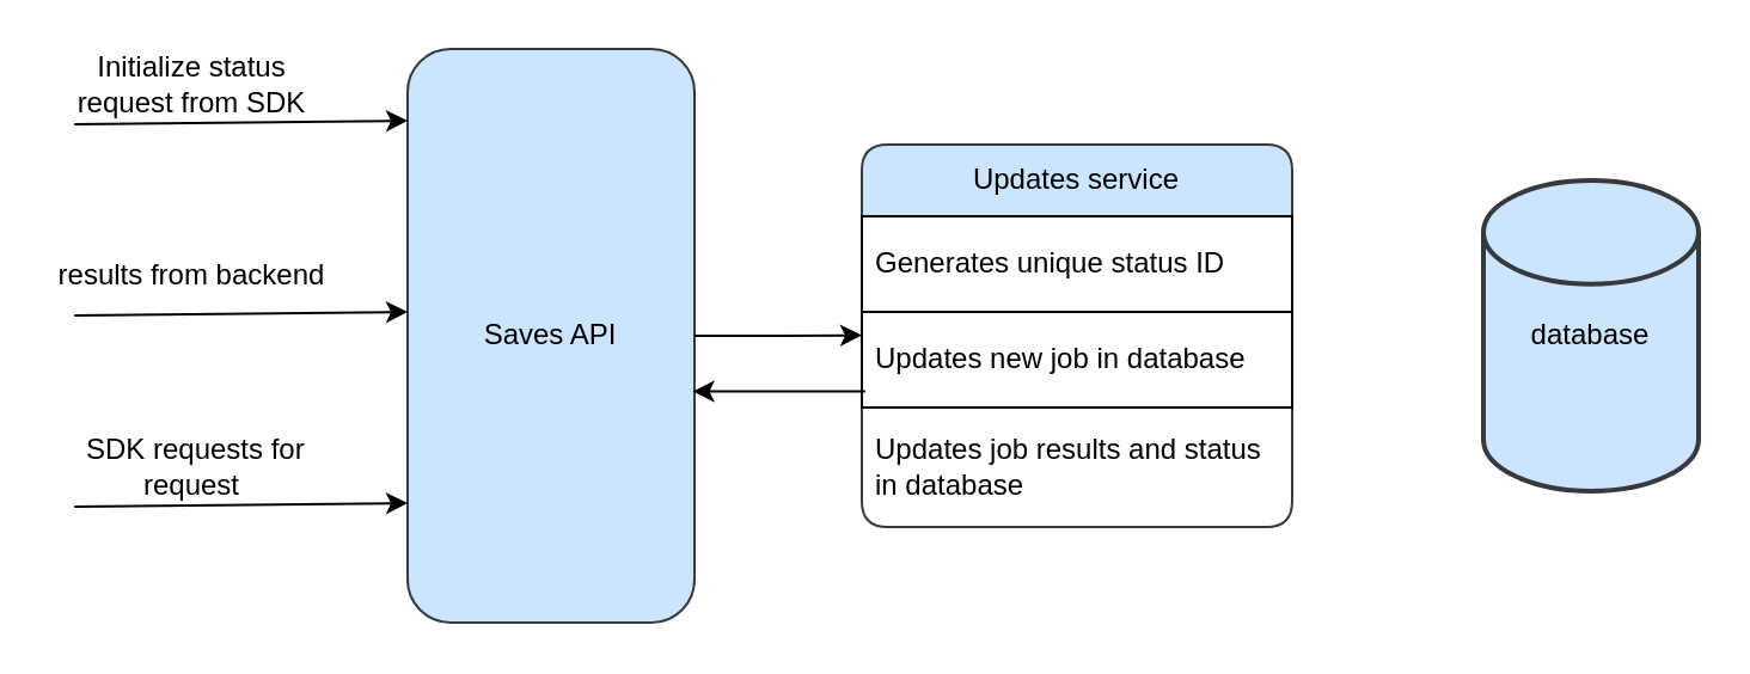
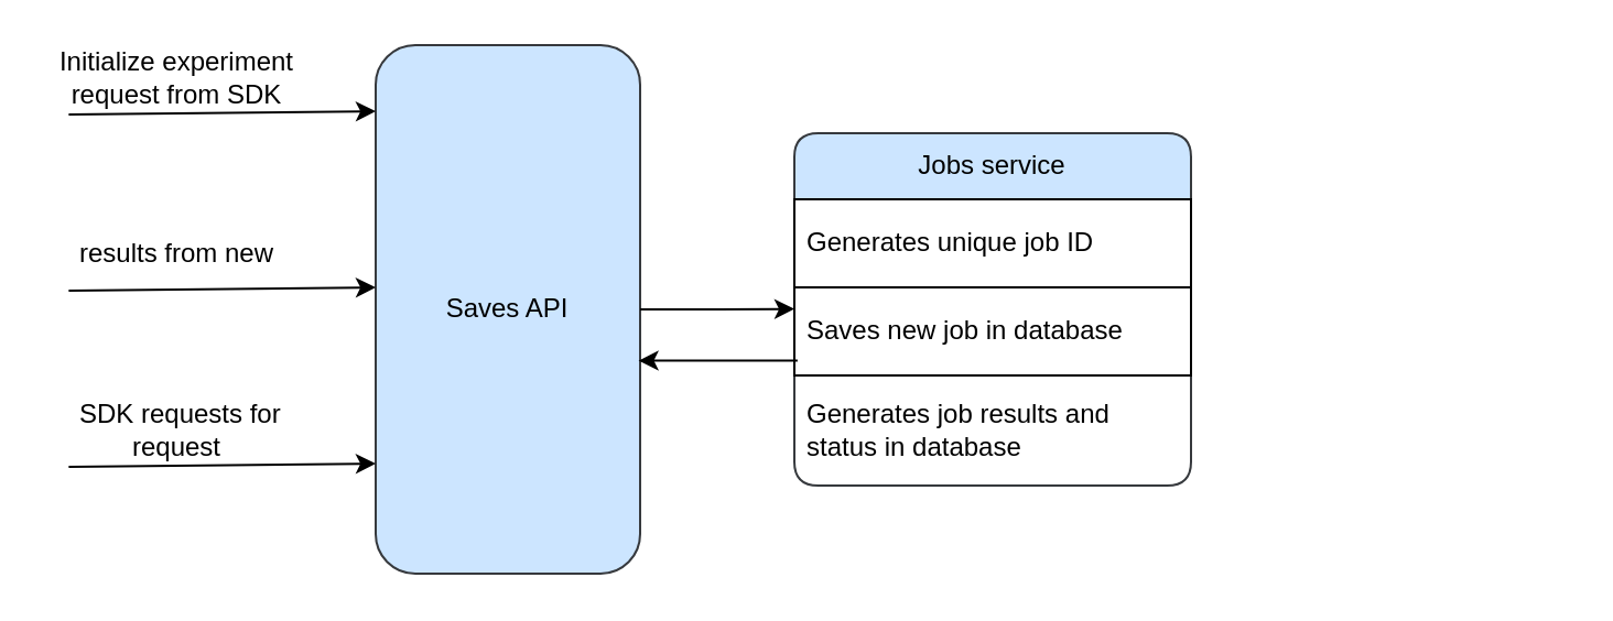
  <mxCell id="0" />
  <mxCell id="1" parent="0" />
  <mxCell id="2" value="Saves API" style="rounded=1;whiteSpace=wrap;html=1;fillColor=#cce5ff;strokeColor=#36393d;" vertex="1" parent="1"><mxGeometry x="170" y="20" width="120" height="240" as="geometry" /></mxCell>
- <mxCell id="3" value="database" style="strokeWidth=2;html=1;shape=mxgraph.flowchart.database;whiteSpace=wrap;fillColor=#cce5ff;strokeColor=#36393d;" vertex="1" parent="1"><mxGeometry x="620" y="75" width="90" height="130" as="geometry" /></mxCell>
- <mxCell id="4" value="Updates service" style="swimlane;fontStyle=0;childLayout=stackLayout;horizontal=1;startSize=30;horizontalStack=0;resizeParent=1;resizeParentMax=0;resizeLast=0;collapsible=1;marginBottom=0;whiteSpace=wrap;html=1;rounded=1;arcSize=12;fillColor=#cce5ff;strokeColor=#36393d;" vertex="1" parent="1"><mxGeometry x="360" y="60" width="180" height="160" as="geometry" /></mxCell>
- <mxCell id="5" value="Generates unique status ID" style="text;strokeColor=default;fillColor=none;align=left;verticalAlign=middle;spacingLeft=4;spacingRight=4;overflow=hidden;points=[[0,0.5],[1,0.5]];portConstraint=eastwest;rotatable=0;whiteSpace=wrap;html=1;" vertex="1" parent="4"><mxGeometry y="30" width="180" height="40" as="geometry" /></mxCell>
- <mxCell id="6" value="Updates new job in database" style="text;strokeColor=default;fillColor=none;align=left;verticalAlign=middle;spacingLeft=4;spacingRight=4;overflow=hidden;points=[[0,0.5],[1,0.5]];portConstraint=eastwest;rotatable=0;whiteSpace=wrap;html=1;" vertex="1" parent="4"><mxGeometry y="70" width="180" height="40" as="geometry" /></mxCell>
- <mxCell id="7" value="Updates job results and status in database" style="text;strokeColor=none;fillColor=none;align=left;verticalAlign=middle;spacingLeft=4;spacingRight=4;overflow=hidden;points=[[0,0.5],[1,0.5]];portConstraint=eastwest;rotatable=0;whiteSpace=wrap;html=1;" vertex="1" parent="4"><mxGeometry y="110" width="180" height="50" as="geometry" /></mxCell>
+ <mxCell id="4" value="Jobs service" style="swimlane;fontStyle=0;childLayout=stackLayout;horizontal=1;startSize=30;horizontalStack=0;resizeParent=1;resizeParentMax=0;resizeLast=0;collapsible=1;marginBottom=0;whiteSpace=wrap;html=1;rounded=1;arcSize=12;fillColor=#cce5ff;strokeColor=#36393d;" vertex="1" parent="1"><mxGeometry x="360" y="60" width="180" height="160" as="geometry" /></mxCell>
+ <mxCell id="5" value="Generates unique job ID" style="text;strokeColor=default;fillColor=none;align=left;verticalAlign=middle;spacingLeft=4;spacingRight=4;overflow=hidden;points=[[0,0.5],[1,0.5]];portConstraint=eastwest;rotatable=0;whiteSpace=wrap;html=1;" vertex="1" parent="4"><mxGeometry y="30" width="180" height="40" as="geometry" /></mxCell>
+ <mxCell id="6" value="Saves new job in database" style="text;strokeColor=default;fillColor=none;align=left;verticalAlign=middle;spacingLeft=4;spacingRight=4;overflow=hidden;points=[[0,0.5],[1,0.5]];portConstraint=eastwest;rotatable=0;whiteSpace=wrap;html=1;" vertex="1" parent="4"><mxGeometry y="70" width="180" height="40" as="geometry" /></mxCell>
+ <mxCell id="7" value="Generates job results and status in database" style="text;strokeColor=none;fillColor=none;align=left;verticalAlign=middle;spacingLeft=4;spacingRight=4;overflow=hidden;points=[[0,0.5],[1,0.5]];portConstraint=eastwest;rotatable=0;whiteSpace=wrap;html=1;" vertex="1" parent="4"><mxGeometry y="110" width="180" height="50" as="geometry" /></mxCell>
  <mxCell id="8" value="" style="group" vertex="1" connectable="0" parent="1"><mxGeometry x="20" y="20" width="150" height="30" as="geometry" /></mxCell>
  <mxCell id="9" value="" style="endArrow=classic;html=1;rounded=0;entryX=0;entryY=0.5;entryDx=0;entryDy=0;exitX=0.089;exitY=1.051;exitDx=0;exitDy=0;exitPerimeter=0;fillColor=#1ba1e2;strokeColor=#000000;strokeWidth=1;" edge="1" parent="8" source="10"><mxGeometry width="50" height="50" relative="1" as="geometry"><mxPoint x="60" y="30" as="sourcePoint" /><mxPoint x="150" y="30" as="targetPoint" /></mxGeometry></mxCell>
- <mxCell id="10" value="Initialize status request from SDK" style="text;html=1;align=center;verticalAlign=middle;whiteSpace=wrap;rounded=0;" vertex="1" parent="8"><mxGeometry width="120" height="30" as="geometry" /></mxCell>
+ <mxCell id="10" value="Initialize experiment request from SDK" style="text;html=1;align=center;verticalAlign=middle;whiteSpace=wrap;rounded=0;" vertex="1" parent="8"><mxGeometry width="120" height="30" as="geometry" /></mxCell>
  <mxCell id="11" value="" style="group" vertex="1" connectable="0" parent="1"><mxGeometry x="20" y="100" width="150" height="30" as="geometry" /></mxCell>
  <mxCell id="12" value="" style="endArrow=classic;html=1;rounded=0;entryX=0;entryY=0.5;entryDx=0;entryDy=0;exitX=0.089;exitY=1.051;exitDx=0;exitDy=0;exitPerimeter=0;fillColor=#1ba1e2;strokeColor=#000000;strokeWidth=1;" edge="1" parent="11" source="13"><mxGeometry width="50" height="50" relative="1" as="geometry"><mxPoint x="60" y="30" as="sourcePoint" /><mxPoint x="150" y="30" as="targetPoint" /></mxGeometry></mxCell>
- <mxCell id="13" value="results from backend" style="text;html=1;align=center;verticalAlign=middle;whiteSpace=wrap;rounded=0;" vertex="1" parent="11"><mxGeometry width="120" height="30" as="geometry" /></mxCell>
+ <mxCell id="13" value="results from new" style="text;html=1;align=center;verticalAlign=middle;whiteSpace=wrap;rounded=0;" vertex="1" parent="11"><mxGeometry width="120" height="30" as="geometry" /></mxCell>
  <mxCell id="14" value="" style="group" vertex="1" connectable="0" parent="1"><mxGeometry x="20" y="180" width="150" height="30" as="geometry" /></mxCell>
  <mxCell id="15" value="" style="endArrow=classic;html=1;rounded=0;entryX=0;entryY=0.5;entryDx=0;entryDy=0;exitX=0.089;exitY=1.051;exitDx=0;exitDy=0;exitPerimeter=0;fillColor=#1ba1e2;strokeColor=#000000;strokeWidth=1;" edge="1" parent="14" source="16"><mxGeometry width="50" height="50" relative="1" as="geometry"><mxPoint x="60" y="30" as="sourcePoint" /><mxPoint x="150" y="30" as="targetPoint" /></mxGeometry></mxCell>
  <mxCell id="16" value="&amp;nbsp;SDK requests for request" style="text;html=1;align=center;verticalAlign=middle;whiteSpace=wrap;rounded=0;" vertex="1" parent="14"><mxGeometry width="120" height="30" as="geometry" /></mxCell>
  <mxCell id="17" style="edgeStyle=orthogonalEdgeStyle;rounded=0;orthogonalLoop=1;jettySize=auto;html=1;entryX=0;entryY=0.245;entryDx=0;entryDy=0;entryPerimeter=0;" edge="1" parent="1" source="2" target="6"><mxGeometry relative="1" as="geometry" /></mxCell>
  <mxCell id="18" style="edgeStyle=orthogonalEdgeStyle;rounded=0;orthogonalLoop=1;jettySize=auto;html=1;entryX=0.994;entryY=0.597;entryDx=0;entryDy=0;entryPerimeter=0;exitX=0.008;exitY=0.831;exitDx=0;exitDy=0;exitPerimeter=0;" edge="1" parent="1" source="6" target="2"><mxGeometry relative="1" as="geometry" /></mxCell>
